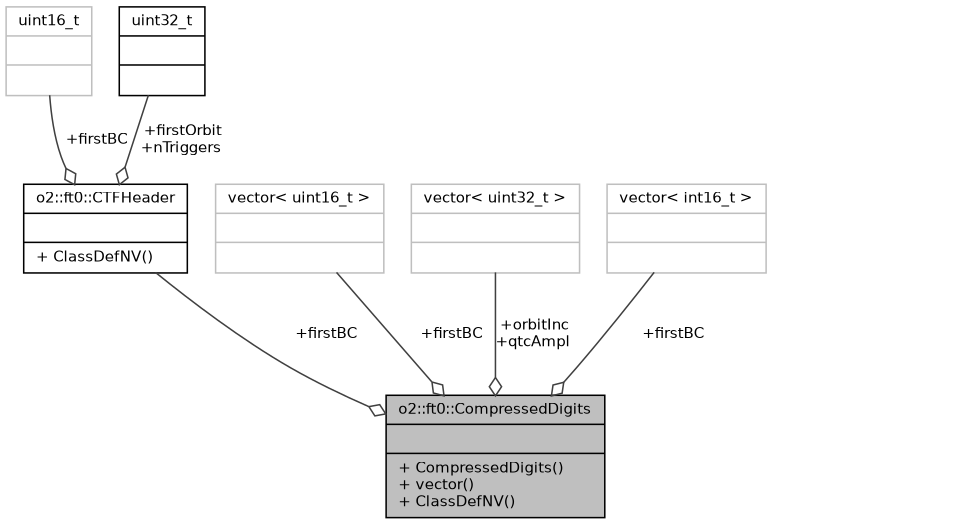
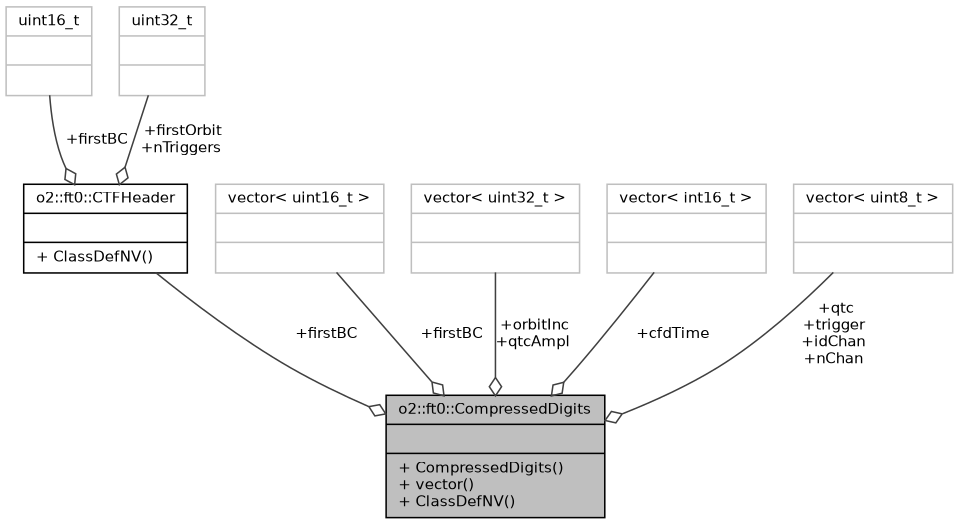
  digraph {
    node [color=grey75 fontname=Helvetica fontsize=10 shape=record]
    edge [arrowhead=odiamond color=grey25 fontname=Helvetica fontsize=10 labelfontname=Helvetica labelfontsize=10 style=solid]
    n1 [color=black fillcolor=grey75 fontcolor=black height=0.2 label="{o2::ft0::CompressedDigits\n||+ CompressedDigits()\l+ vector()\l+ ClassDefNV()\l}" style=filled width=0.4]
    n2 [color=black height=0.2 label="{o2::ft0::CTFHeader\n||+ ClassDefNV()\l}" width=0.4]
    n3 [height=0.2 label="{uint16_t\n||}" width=0.4]
-   n4 [color=black height=0.2 label="{uint32_t\n||}" width=0.4]
+   n4 [height=0.2 label="{uint32_t\n||}" width=0.4]
    n5 [height=0.2 label="{vector\< uint16_t \>\n||}" width=0.4]
    n6 [height=0.2 label="{vector\< uint32_t \>\n||}" width=0.4]
    n7 [height=0.2 label="{vector\< int16_t \>\n||}" width=0.4]
+   n8 [height=0.2 label="{vector\< uint8_t \>\n||}" width=0.4]
    n2 -> n1 [label=" +firstBC"]
    n3 -> n2 [label=" +firstBC"]
    n4 -> n2 [label=" +firstOrbit\n+nTriggers"]
    n5 -> n1 [label=" +firstBC"]
    n6 -> n1 [label=" +orbitInc\n+qtcAmpl"]
-   n7 -> n1 [label=" +firstBC"]
+   n7 -> n1 [label=" +cfdTime"]
+   n8 -> n1 [label=" +qtc\n+trigger\n+idChan\n+nChan"]
  }
